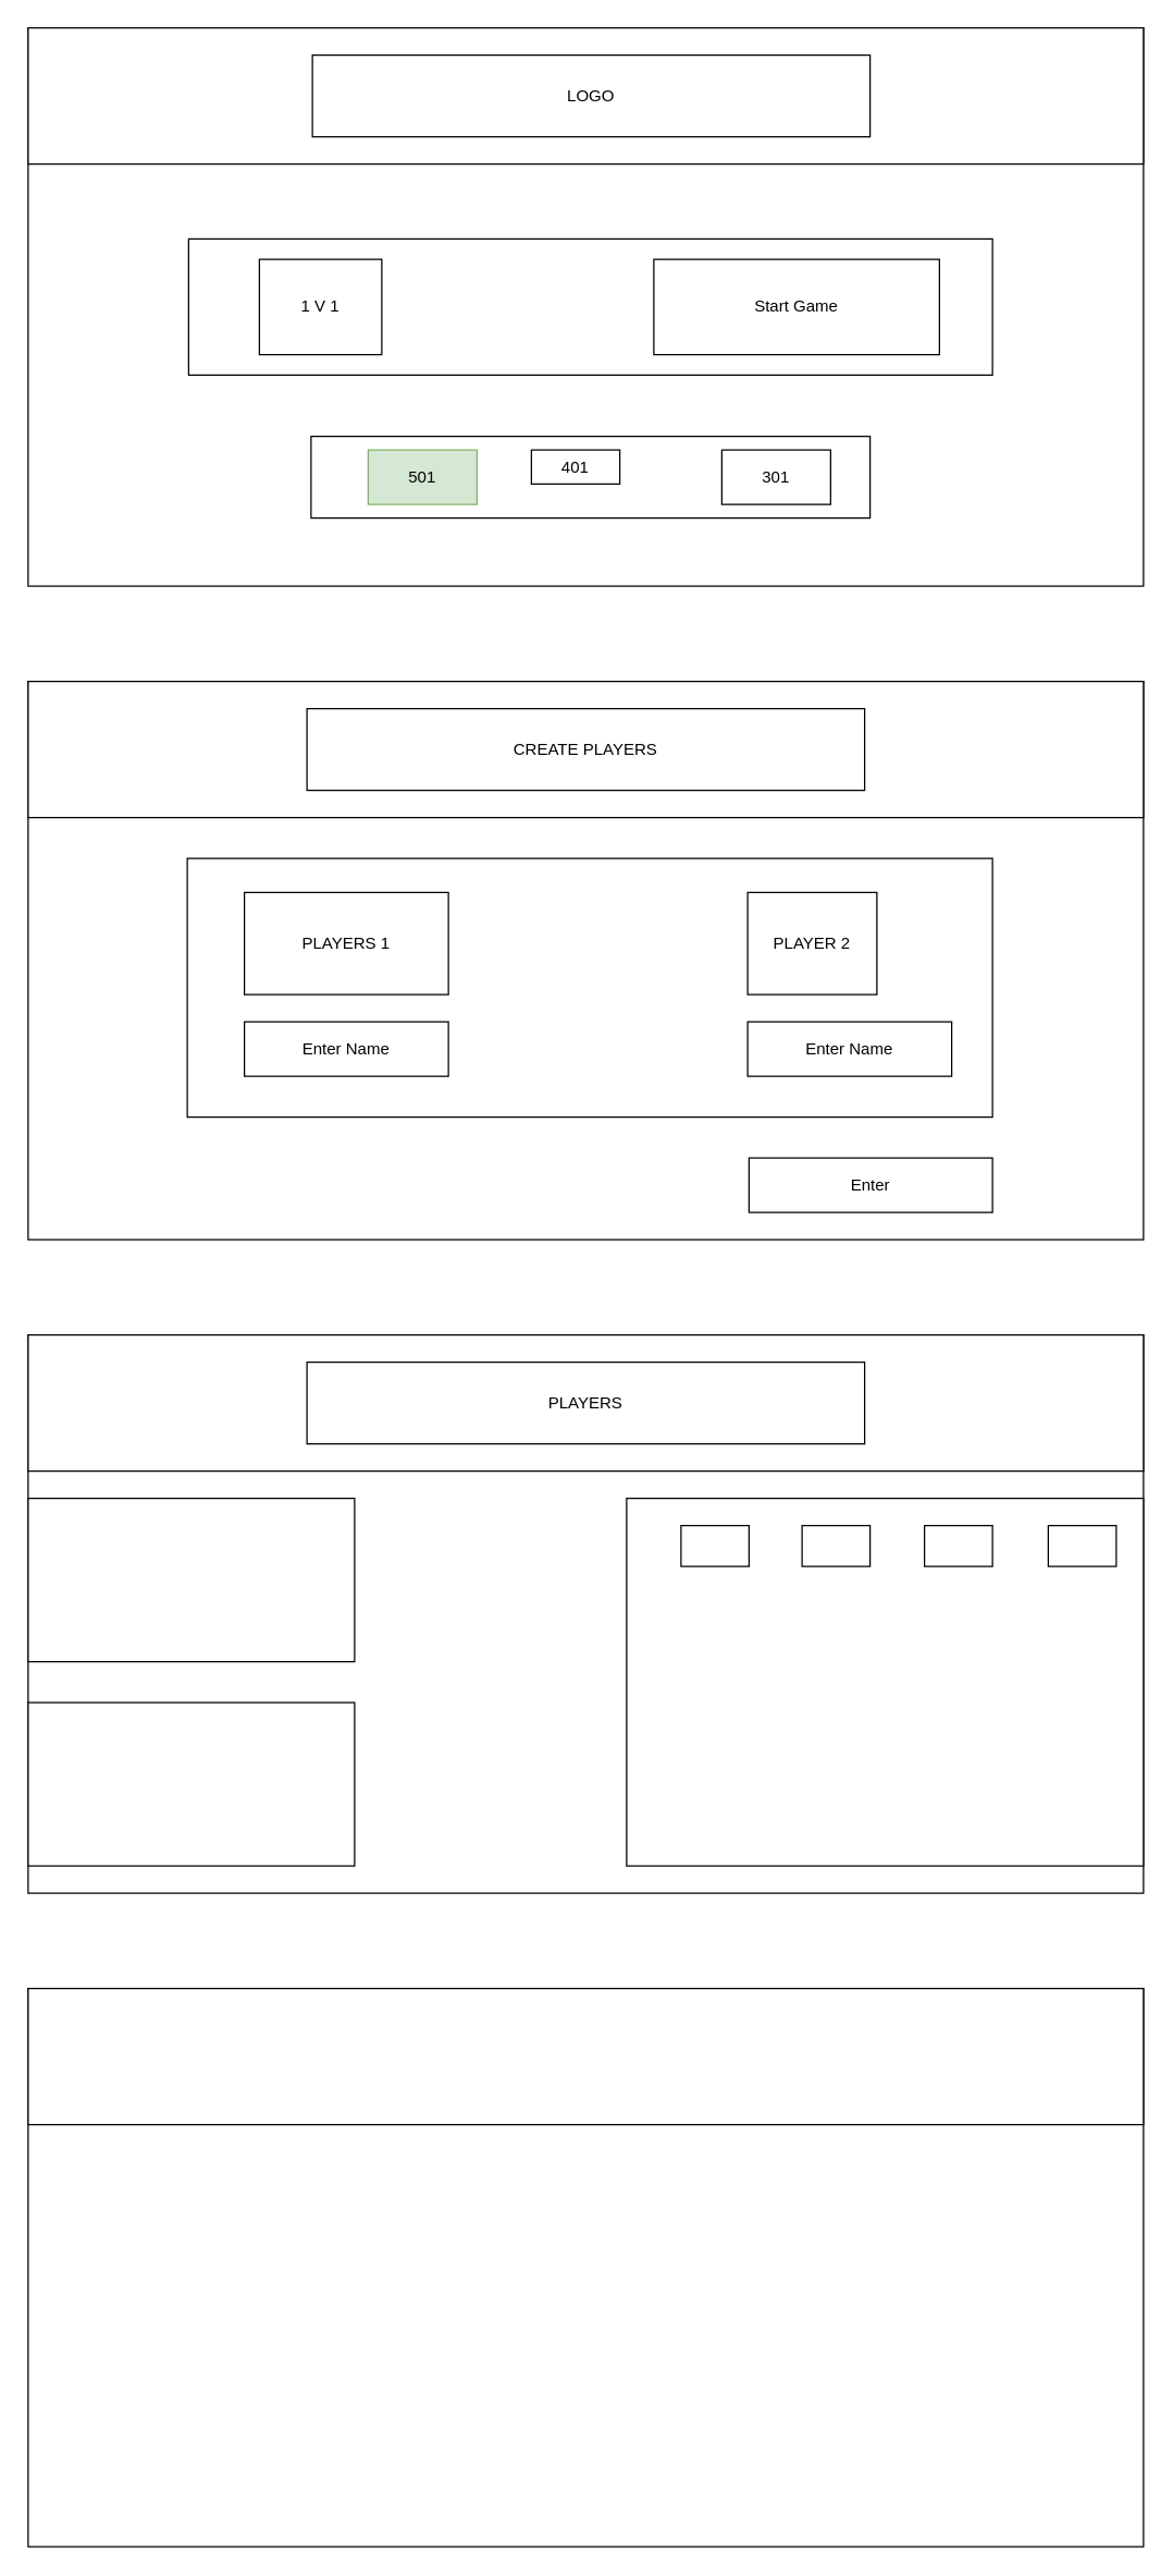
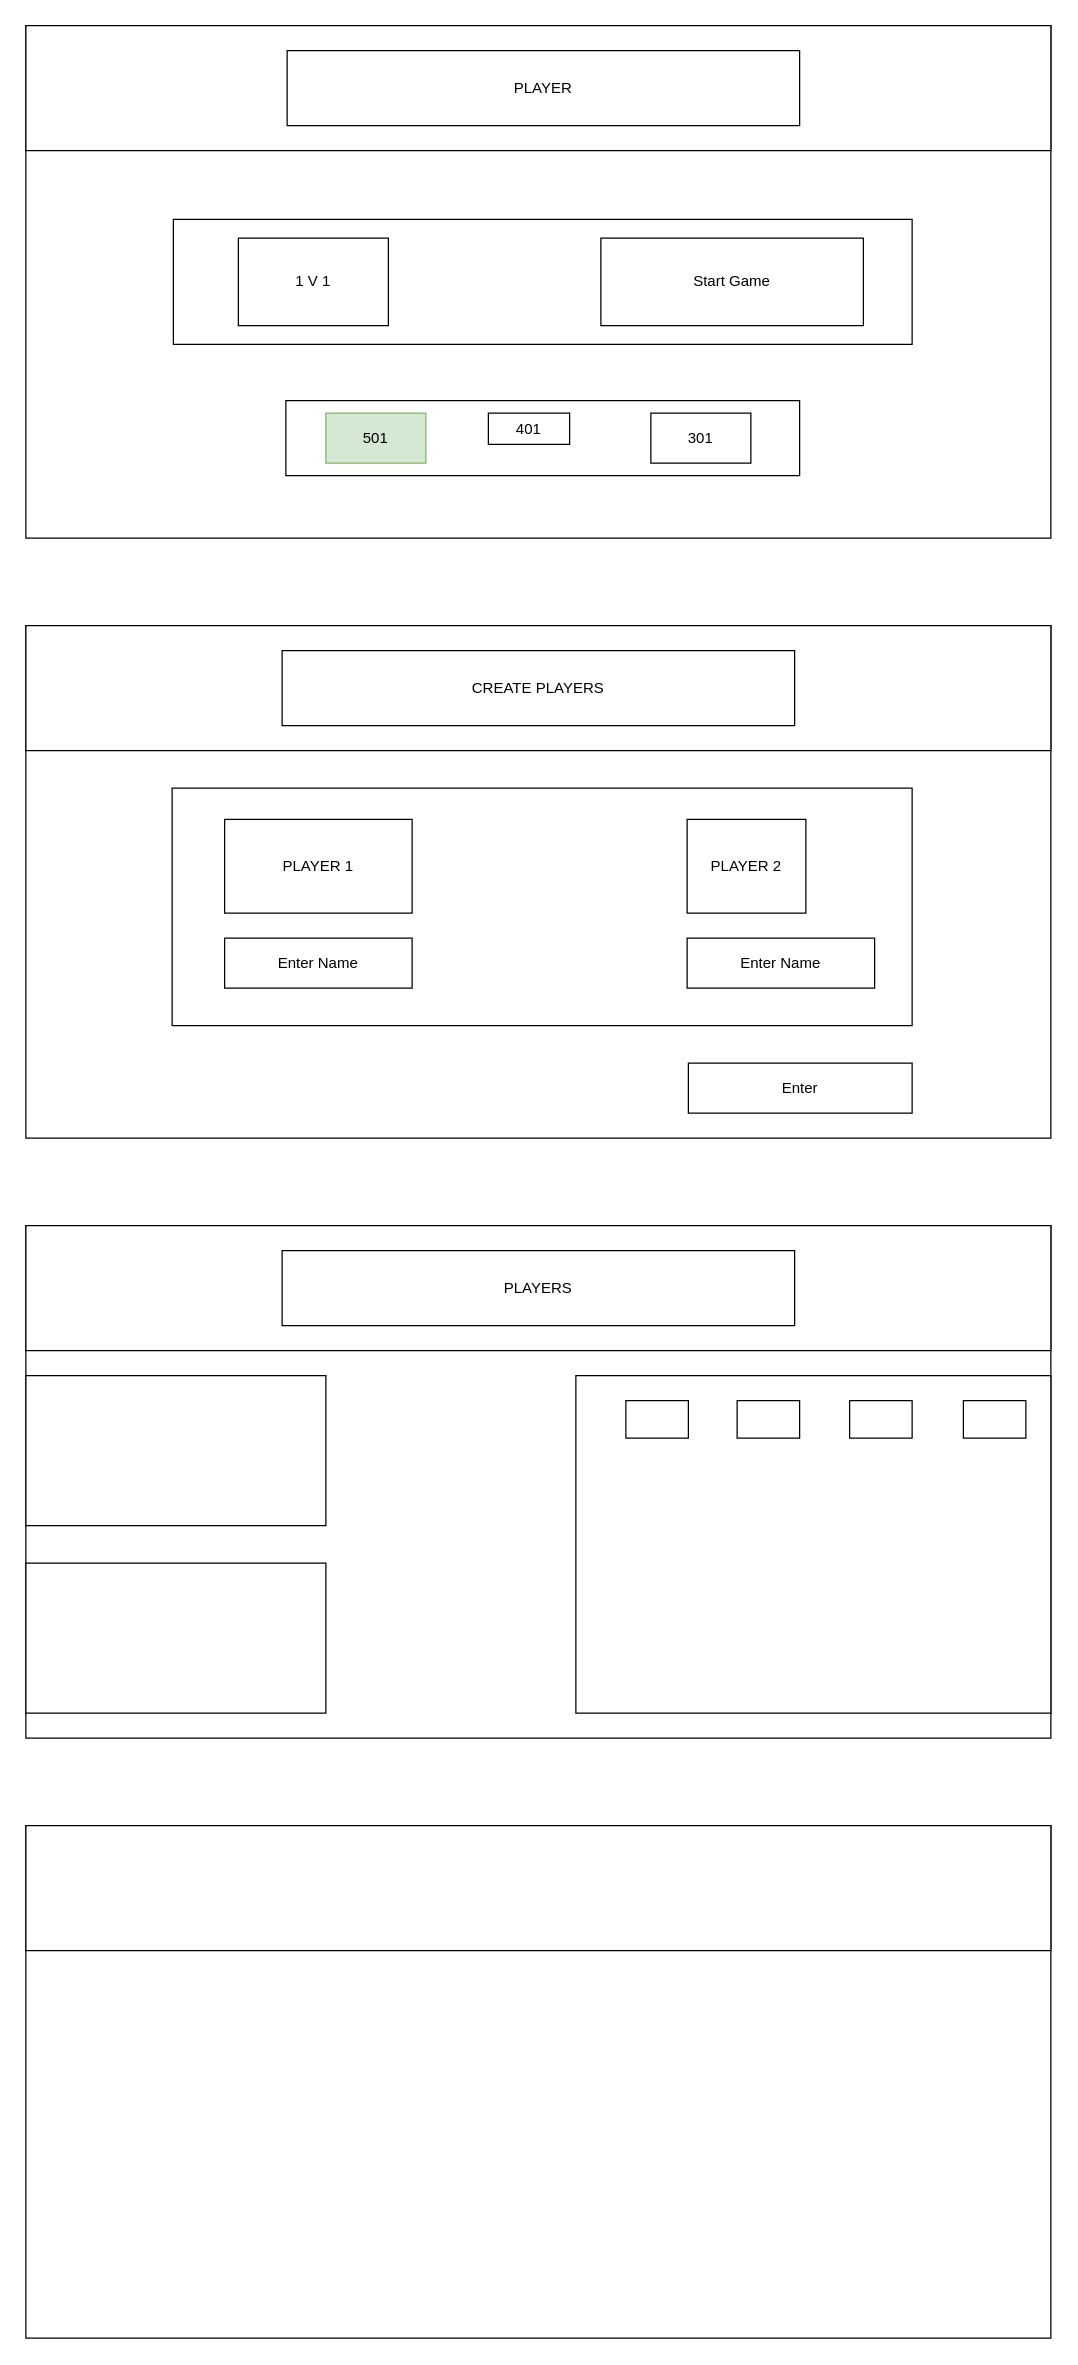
  <mxCell id="0" />
  <mxCell id="1" parent="0" />
  <mxCell id="2" value="" style="rounded=0;whiteSpace=wrap;html=1;" vertex="1" parent="1"><mxGeometry width="820" height="410" as="geometry" x="20" y="20" /></mxCell>
  <mxCell id="3" value="" style="rounded=0;whiteSpace=wrap;html=1;" vertex="1" parent="1"><mxGeometry y="500" width="820" height="410" as="geometry" x="20" /></mxCell>
  <mxCell id="4" value="" style="rounded=0;whiteSpace=wrap;html=1;" vertex="1" parent="1"><mxGeometry y="980" width="820" height="410" as="geometry" x="20" /></mxCell>
  <mxCell id="5" value="" style="rounded=0;whiteSpace=wrap;html=1;" vertex="1" parent="1"><mxGeometry y="1460" width="820" height="410" as="geometry" x="20" /></mxCell>
  <mxCell id="6" value="" style="rounded=0;whiteSpace=wrap;html=1;" vertex="1" parent="1"><mxGeometry width="820" height="100" as="geometry" x="20" y="20" /></mxCell>
  <mxCell id="7" value="" style="rounded=0;whiteSpace=wrap;html=1;" vertex="1" parent="1"><mxGeometry y="500" width="820" height="100" as="geometry" x="20" /></mxCell>
  <mxCell id="8" value="" style="rounded=0;whiteSpace=wrap;html=1;" vertex="1" parent="1"><mxGeometry y="980" width="820" height="100" as="geometry" x="20" /></mxCell>
  <mxCell id="9" value="" style="rounded=0;whiteSpace=wrap;html=1;" vertex="1" parent="1"><mxGeometry y="1460" width="820" height="100" as="geometry" x="20" /></mxCell>
- <mxCell id="10" value="LOGO" style="rounded=0;whiteSpace=wrap;html=1;" vertex="1" parent="1"><mxGeometry x="229" y="40" width="410" height="60" as="geometry" /></mxCell>
+ <mxCell id="10" value="PLAYER" style="rounded=0;whiteSpace=wrap;html=1;" vertex="1" parent="1"><mxGeometry x="229" y="40" width="410" height="60" as="geometry" /></mxCell>
  <mxCell id="11" value="" style="rounded=0;whiteSpace=wrap;html=1;" vertex="1" parent="1"><mxGeometry x="138" y="175" width="591" height="100" as="geometry" /></mxCell>
  <mxCell id="12" value="" style="rounded=0;whiteSpace=wrap;html=1;" vertex="1" parent="1"><mxGeometry x="228" y="320" width="411" height="60" as="geometry" /></mxCell>
- <mxCell id="13" value="501" style="rounded=0;whiteSpace=wrap;html=1;fillColor=#d5e8d4;strokeColor=#82b366;" vertex="1" parent="1"><mxGeometry x="270" y="330" width="80" height="40" as="geometry" /></mxCell>
+ <mxCell id="13" value="501" style="rounded=0;whiteSpace=wrap;html=1;fillColor=#d5e8d4;strokeColor=#82b366;" vertex="1" parent="1"><mxGeometry x="260" y="330" width="80" height="40" as="geometry" /></mxCell>
  <mxCell id="14" value="401" style="rounded=0;whiteSpace=wrap;html=1;" vertex="1" parent="1"><mxGeometry x="390" y="330" width="65" height="25" as="geometry" /></mxCell>
- <mxCell id="15" value="301" style="rounded=0;whiteSpace=wrap;html=1;" vertex="1" parent="1"><mxGeometry x="530" y="330" width="80" height="40" as="geometry" /></mxCell>
- <mxCell id="16" value="1 V 1" style="rounded=0;whiteSpace=wrap;html=1;" vertex="1" parent="1"><mxGeometry x="190" y="190" width="90" height="70" as="geometry" /></mxCell>
+ <mxCell id="15" value="301" style="rounded=0;whiteSpace=wrap;html=1;" vertex="1" parent="1"><mxGeometry x="520" y="330" width="80" height="40" as="geometry" /></mxCell>
+ <mxCell id="16" value="1 V 1" style="rounded=0;whiteSpace=wrap;html=1;" vertex="1" parent="1"><mxGeometry x="190" y="190" width="120" height="70" as="geometry" /></mxCell>
  <mxCell id="17" value="Start Game" style="rounded=0;whiteSpace=wrap;html=1;" vertex="1" parent="1"><mxGeometry x="480" y="190" width="210" height="70" as="geometry" /></mxCell>
  <mxCell id="18" value="CREATE PLAYERS" style="rounded=0;whiteSpace=wrap;html=1;" vertex="1" parent="1"><mxGeometry x="225" y="520" width="410" height="60" as="geometry" /></mxCell>
  <mxCell id="19" value="" style="rounded=0;whiteSpace=wrap;html=1;" vertex="1" parent="1"><mxGeometry x="137" y="630" width="592" height="190" as="geometry" /></mxCell>
- <mxCell id="20" value="PLAYERS 1" style="rounded=0;whiteSpace=wrap;html=1;" vertex="1" parent="1"><mxGeometry x="179" y="655" width="150" height="75" as="geometry" /></mxCell>
+ <mxCell id="20" value="PLAYER 1" style="rounded=0;whiteSpace=wrap;html=1;" vertex="1" parent="1"><mxGeometry x="179" y="655" width="150" height="75" as="geometry" /></mxCell>
  <mxCell id="21" value="PLAYER 2" style="rounded=0;whiteSpace=wrap;html=1;" vertex="1" parent="1"><mxGeometry x="549" y="655" width="95" height="75" as="geometry" /></mxCell>
  <mxCell id="22" value="Enter Name" style="rounded=0;whiteSpace=wrap;html=1;" vertex="1" parent="1"><mxGeometry x="179" y="750" width="150" height="40" as="geometry" /></mxCell>
  <mxCell id="23" value="Enter Name" style="rounded=0;whiteSpace=wrap;html=1;" vertex="1" parent="1"><mxGeometry x="549" y="750" width="150" height="40" as="geometry" /></mxCell>
  <mxCell id="24" value="Enter" style="rounded=0;whiteSpace=wrap;html=1;" vertex="1" parent="1"><mxGeometry x="550" y="850" width="179" height="40" as="geometry" /></mxCell>
  <mxCell id="25" value="PLAYERS" style="rounded=0;whiteSpace=wrap;html=1;" vertex="1" parent="1"><mxGeometry x="225" y="1000" width="410" height="60" as="geometry" /></mxCell>
  <mxCell id="26" value="" style="rounded=0;whiteSpace=wrap;html=1;" vertex="1" parent="1"><mxGeometry y="1100" width="240" height="120" as="geometry" x="20" /></mxCell>
  <mxCell id="27" value="" style="rounded=0;whiteSpace=wrap;html=1;" vertex="1" parent="1"><mxGeometry y="1250" width="240" height="120" as="geometry" x="20" /></mxCell>
  <mxCell id="28" value="" style="rounded=0;whiteSpace=wrap;html=1;" vertex="1" parent="1"><mxGeometry x="460" y="1100" width="380" height="270" as="geometry" /></mxCell>
  <mxCell id="29" value="" style="rounded=0;whiteSpace=wrap;html=1;" vertex="1" parent="1"><mxGeometry x="500" y="1120" width="50" height="30" as="geometry" /></mxCell>
  <mxCell id="30" value="" style="rounded=0;whiteSpace=wrap;html=1;" vertex="1" parent="1"><mxGeometry x="589" y="1120" width="50" height="30" as="geometry" /></mxCell>
  <mxCell id="31" value="" style="rounded=0;whiteSpace=wrap;html=1;" vertex="1" parent="1"><mxGeometry x="679" y="1120" width="50" height="30" as="geometry" /></mxCell>
  <mxCell id="32" value="" style="rounded=0;whiteSpace=wrap;html=1;" vertex="1" parent="1"><mxGeometry x="770" y="1120" width="50" height="30" as="geometry" /></mxCell>
